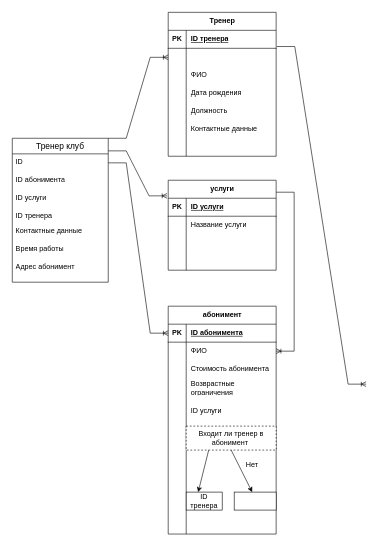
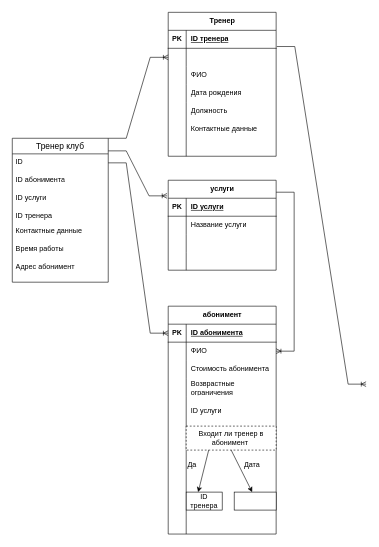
  <mxCell id="0" />
  <mxCell id="1" parent="0" />
  <mxCell id="2" value="Тренер клуб" style="swimlane;fontStyle=0;childLayout=stackLayout;horizontal=1;startSize=26;horizontalStack=0;resizeParent=1;resizeParentMax=0;resizeLast=0;collapsible=1;marginBottom=0;align=center;fontSize=14;" vertex="1" parent="1"><mxGeometry x="20" y="230" width="160" height="240" as="geometry" /></mxCell>
  <mxCell id="3" value="ID" style="text;strokeColor=none;fillColor=none;spacingLeft=4;spacingRight=4;overflow=hidden;rotatable=0;points=[[0,0.5],[1,0.5]];portConstraint=eastwest;fontSize=12;whiteSpace=wrap;html=1;" vertex="1" parent="2"><mxGeometry y="26" width="160" height="30" as="geometry" /></mxCell>
  <mxCell id="4" value="ID абонимента" style="text;strokeColor=none;fillColor=none;spacingLeft=4;spacingRight=4;overflow=hidden;rotatable=0;points=[[0,0.5],[1,0.5]];portConstraint=eastwest;fontSize=12;whiteSpace=wrap;html=1;" vertex="1" parent="2"><mxGeometry y="56" width="160" height="30" as="geometry" /></mxCell>
  <mxCell id="5" value="ID услуги&amp;nbsp;&amp;nbsp;" style="text;strokeColor=none;fillColor=none;spacingLeft=4;spacingRight=4;overflow=hidden;rotatable=0;points=[[0,0.5],[1,0.5]];portConstraint=eastwest;fontSize=12;whiteSpace=wrap;html=1;" vertex="1" parent="2"><mxGeometry y="86" width="160" height="30" as="geometry" /></mxCell>
  <mxCell id="6" value="ID тренера" style="text;strokeColor=none;fillColor=none;spacingLeft=4;spacingRight=4;overflow=hidden;rotatable=0;points=[[0,0.5],[1,0.5]];portConstraint=eastwest;fontSize=12;whiteSpace=wrap;html=1;" vertex="1" parent="2"><mxGeometry y="116" width="160" height="24" as="geometry" /></mxCell>
  <mxCell id="7" value="Контактные данные" style="text;strokeColor=none;fillColor=none;spacingLeft=4;spacingRight=4;overflow=hidden;rotatable=0;points=[[0,0.5],[1,0.5]];portConstraint=eastwest;fontSize=12;whiteSpace=wrap;html=1;" vertex="1" parent="2"><mxGeometry y="140" width="160" height="30" as="geometry" /></mxCell>
  <mxCell id="8" value="&lt;div&gt;Время работы&lt;/div&gt;" style="text;strokeColor=none;fillColor=none;spacingLeft=4;spacingRight=4;overflow=hidden;rotatable=0;points=[[0,0.5],[1,0.5]];portConstraint=eastwest;fontSize=12;whiteSpace=wrap;html=1;" vertex="1" parent="2"><mxGeometry y="170" width="160" height="30" as="geometry" /></mxCell>
  <mxCell id="9" value="Адрес абонимент&amp;nbsp;&amp;nbsp;" style="text;strokeColor=none;fillColor=none;spacingLeft=4;spacingRight=4;overflow=hidden;rotatable=0;points=[[0,0.5],[1,0.5]];portConstraint=eastwest;fontSize=12;whiteSpace=wrap;html=1;" vertex="1" parent="2"><mxGeometry y="200" width="160" height="40" as="geometry" /></mxCell>
  <mxCell id="10" value="Тренер" style="shape=table;startSize=30;container=1;collapsible=1;childLayout=tableLayout;fixedRows=1;rowLines=0;fontStyle=1;align=center;resizeLast=1;html=1;" vertex="1" parent="1"><mxGeometry x="280" y="20" width="180" height="240" as="geometry" /></mxCell>
  <mxCell id="11" value="" style="shape=tableRow;horizontal=0;startSize=0;swimlaneHead=0;swimlaneBody=0;fillColor=none;collapsible=0;dropTarget=0;points=[[0,0.5],[1,0.5]];portConstraint=eastwest;top=0;left=0;right=0;bottom=1;" vertex="1" parent="10"><mxGeometry y="30" width="180" height="30" as="geometry" /></mxCell>
  <mxCell id="12" value="PK" style="shape=partialRectangle;connectable=0;fillColor=none;top=0;left=0;bottom=0;right=0;fontStyle=1;overflow=hidden;whiteSpace=wrap;html=1;" vertex="1" parent="11"><mxGeometry width="30" height="30" as="geometry"><mxRectangle width="30" height="30" as="alternateBounds" /></mxGeometry></mxCell>
  <mxCell id="13" value="ID тренера" style="shape=partialRectangle;connectable=0;fillColor=none;top=0;left=0;bottom=0;right=0;align=left;spacingLeft=6;fontStyle=5;overflow=hidden;whiteSpace=wrap;html=1;" vertex="1" parent="11"><mxGeometry x="30" width="150" height="30" as="geometry"><mxRectangle width="150" height="30" as="alternateBounds" /></mxGeometry></mxCell>
  <mxCell id="14" value="" style="shape=tableRow;horizontal=0;startSize=0;swimlaneHead=0;swimlaneBody=0;fillColor=none;collapsible=0;dropTarget=0;points=[[0,0.5],[1,0.5]];portConstraint=eastwest;top=0;left=0;right=0;bottom=0;" vertex="1" parent="10"><mxGeometry y="60" width="180" height="30" as="geometry" /></mxCell>
  <mxCell id="15" value="" style="shape=partialRectangle;connectable=0;fillColor=none;top=0;left=0;bottom=0;right=0;editable=1;overflow=hidden;whiteSpace=wrap;html=1;" vertex="1" parent="14"><mxGeometry width="30" height="30" as="geometry"><mxRectangle width="30" height="30" as="alternateBounds" /></mxGeometry></mxCell>
  <mxCell id="16" value="" style="shape=partialRectangle;connectable=0;fillColor=none;top=0;left=0;bottom=0;right=0;align=left;spacingLeft=6;overflow=hidden;whiteSpace=wrap;html=1;" vertex="1" parent="14"><mxGeometry x="30" width="150" height="30" as="geometry"><mxRectangle width="150" height="30" as="alternateBounds" /></mxGeometry></mxCell>
  <mxCell id="17" value="" style="shape=tableRow;horizontal=0;startSize=0;swimlaneHead=0;swimlaneBody=0;fillColor=none;collapsible=0;dropTarget=0;points=[[0,0.5],[1,0.5]];portConstraint=eastwest;top=0;left=0;right=0;bottom=0;" vertex="1" parent="10"><mxGeometry y="90" width="180" height="30" as="geometry" /></mxCell>
  <mxCell id="18" value="" style="shape=partialRectangle;connectable=0;fillColor=none;top=0;left=0;bottom=0;right=0;editable=1;overflow=hidden;whiteSpace=wrap;html=1;" vertex="1" parent="17"><mxGeometry width="30" height="30" as="geometry"><mxRectangle width="30" height="30" as="alternateBounds" /></mxGeometry></mxCell>
  <mxCell id="19" value="ФИО" style="shape=partialRectangle;connectable=0;fillColor=none;top=0;left=0;bottom=0;right=0;align=left;spacingLeft=6;overflow=hidden;whiteSpace=wrap;html=1;" vertex="1" parent="17"><mxGeometry x="30" width="150" height="30" as="geometry"><mxRectangle width="150" height="30" as="alternateBounds" /></mxGeometry></mxCell>
  <mxCell id="20" value="" style="shape=tableRow;horizontal=0;startSize=0;swimlaneHead=0;swimlaneBody=0;fillColor=none;collapsible=0;dropTarget=0;points=[[0,0.5],[1,0.5]];portConstraint=eastwest;top=0;left=0;right=0;bottom=0;" vertex="1" parent="10"><mxGeometry y="120" width="180" height="30" as="geometry" /></mxCell>
  <mxCell id="21" value="" style="shape=partialRectangle;connectable=0;fillColor=none;top=0;left=0;bottom=0;right=0;editable=1;overflow=hidden;whiteSpace=wrap;html=1;" vertex="1" parent="20"><mxGeometry width="30" height="30" as="geometry"><mxRectangle width="30" height="30" as="alternateBounds" /></mxGeometry></mxCell>
  <mxCell id="22" value="Дата рождения" style="shape=partialRectangle;connectable=0;fillColor=none;top=0;left=0;bottom=0;right=0;align=left;spacingLeft=6;overflow=hidden;whiteSpace=wrap;html=1;" vertex="1" parent="20"><mxGeometry x="30" width="150" height="30" as="geometry"><mxRectangle width="150" height="30" as="alternateBounds" /></mxGeometry></mxCell>
  <mxCell id="23" value="Должность&amp;nbsp;" style="shape=partialRectangle;connectable=0;fillColor=none;top=0;left=0;bottom=0;right=0;align=left;spacingLeft=6;overflow=hidden;whiteSpace=wrap;html=1;" vertex="1" parent="1"><mxGeometry x="310" y="170" width="150" height="30" as="geometry"><mxRectangle width="150" height="30" as="alternateBounds" /></mxGeometry></mxCell>
  <mxCell id="24" value="Контактные данные" style="shape=partialRectangle;connectable=0;fillColor=none;top=0;left=0;bottom=0;right=0;align=left;spacingLeft=6;overflow=hidden;whiteSpace=wrap;html=1;" vertex="1" parent="1"><mxGeometry x="310" y="200" width="150" height="30" as="geometry"><mxRectangle width="150" height="30" as="alternateBounds" /></mxGeometry></mxCell>
  <mxCell id="25" value="" style="endArrow=none;html=1;rounded=0;" edge="1" parent="1"><mxGeometry width="50" height="50" relative="1" as="geometry"><mxPoint x="310" y="260" as="sourcePoint" /><mxPoint x="310" y="170" as="targetPoint" /></mxGeometry></mxCell>
  <mxCell id="26" value="услуги" style="shape=table;startSize=30;container=1;collapsible=1;childLayout=tableLayout;fixedRows=1;rowLines=0;fontStyle=1;align=center;resizeLast=1;html=1;" vertex="1" parent="1"><mxGeometry x="280" y="300" width="180" height="150" as="geometry" /></mxCell>
  <mxCell id="27" value="" style="shape=tableRow;horizontal=0;startSize=0;swimlaneHead=0;swimlaneBody=0;fillColor=none;collapsible=0;dropTarget=0;points=[[0,0.5],[1,0.5]];portConstraint=eastwest;top=0;left=0;right=0;bottom=1;" vertex="1" parent="26"><mxGeometry y="30" width="180" height="30" as="geometry" /></mxCell>
  <mxCell id="28" value="PK" style="shape=partialRectangle;connectable=0;fillColor=none;top=0;left=0;bottom=0;right=0;fontStyle=1;overflow=hidden;whiteSpace=wrap;html=1;" vertex="1" parent="27"><mxGeometry width="30" height="30" as="geometry"><mxRectangle width="30" height="30" as="alternateBounds" /></mxGeometry></mxCell>
  <mxCell id="29" value="ID услуги" style="shape=partialRectangle;connectable=0;fillColor=none;top=0;left=0;bottom=0;right=0;align=left;spacingLeft=6;fontStyle=5;overflow=hidden;whiteSpace=wrap;html=1;" vertex="1" parent="27"><mxGeometry x="30" width="150" height="30" as="geometry"><mxRectangle width="150" height="30" as="alternateBounds" /></mxGeometry></mxCell>
  <mxCell id="30" value="" style="shape=tableRow;horizontal=0;startSize=0;swimlaneHead=0;swimlaneBody=0;fillColor=none;collapsible=0;dropTarget=0;points=[[0,0.5],[1,0.5]];portConstraint=eastwest;top=0;left=0;right=0;bottom=0;" vertex="1" parent="26"><mxGeometry y="60" width="180" height="30" as="geometry" /></mxCell>
  <mxCell id="31" value="" style="shape=partialRectangle;connectable=0;fillColor=none;top=0;left=0;bottom=0;right=0;editable=1;overflow=hidden;whiteSpace=wrap;html=1;" vertex="1" parent="30"><mxGeometry width="30" height="30" as="geometry"><mxRectangle width="30" height="30" as="alternateBounds" /></mxGeometry></mxCell>
  <mxCell id="32" value="Название услуги" style="shape=partialRectangle;connectable=0;fillColor=none;top=0;left=0;bottom=0;right=0;align=left;spacingLeft=6;overflow=hidden;whiteSpace=wrap;html=1;" vertex="1" parent="30"><mxGeometry x="30" width="150" height="30" as="geometry"><mxRectangle width="150" height="30" as="alternateBounds" /></mxGeometry></mxCell>
  <mxCell id="33" value="" style="shape=tableRow;horizontal=0;startSize=0;swimlaneHead=0;swimlaneBody=0;fillColor=none;collapsible=0;dropTarget=0;points=[[0,0.5],[1,0.5]];portConstraint=eastwest;top=0;left=0;right=0;bottom=0;" vertex="1" parent="26"><mxGeometry y="90" width="180" height="30" as="geometry" /></mxCell>
  <mxCell id="34" value="" style="shape=partialRectangle;connectable=0;fillColor=none;top=0;left=0;bottom=0;right=0;editable=1;overflow=hidden;whiteSpace=wrap;html=1;" vertex="1" parent="33"><mxGeometry width="30" height="30" as="geometry"><mxRectangle width="30" height="30" as="alternateBounds" /></mxGeometry></mxCell>
  <mxCell id="35" value="" style="shape=partialRectangle;connectable=0;fillColor=none;top=0;left=0;bottom=0;right=0;align=left;spacingLeft=6;overflow=hidden;whiteSpace=wrap;html=1;" vertex="1" parent="33"><mxGeometry x="30" width="150" height="30" as="geometry"><mxRectangle width="150" height="30" as="alternateBounds" /></mxGeometry></mxCell>
  <mxCell id="36" value="" style="shape=tableRow;horizontal=0;startSize=0;swimlaneHead=0;swimlaneBody=0;fillColor=none;collapsible=0;dropTarget=0;points=[[0,0.5],[1,0.5]];portConstraint=eastwest;top=0;left=0;right=0;bottom=0;" vertex="1" parent="26"><mxGeometry y="120" width="180" height="30" as="geometry" /></mxCell>
  <mxCell id="37" value="" style="shape=partialRectangle;connectable=0;fillColor=none;top=0;left=0;bottom=0;right=0;editable=1;overflow=hidden;whiteSpace=wrap;html=1;" vertex="1" parent="36"><mxGeometry width="30" height="30" as="geometry"><mxRectangle width="30" height="30" as="alternateBounds" /></mxGeometry></mxCell>
  <mxCell id="38" value="" style="shape=partialRectangle;connectable=0;fillColor=none;top=0;left=0;bottom=0;right=0;align=left;spacingLeft=6;overflow=hidden;whiteSpace=wrap;html=1;" vertex="1" parent="36"><mxGeometry x="30" width="150" height="30" as="geometry"><mxRectangle width="150" height="30" as="alternateBounds" /></mxGeometry></mxCell>
  <mxCell id="39" value="абонимент" style="shape=table;startSize=30;container=1;collapsible=1;childLayout=tableLayout;fixedRows=1;rowLines=0;fontStyle=1;align=center;resizeLast=1;html=1;" vertex="1" parent="1"><mxGeometry x="280" y="510" width="180" height="380" as="geometry" /></mxCell>
  <mxCell id="40" value="" style="shape=tableRow;horizontal=0;startSize=0;swimlaneHead=0;swimlaneBody=0;fillColor=none;collapsible=0;dropTarget=0;points=[[0,0.5],[1,0.5]];portConstraint=eastwest;top=0;left=0;right=0;bottom=1;" vertex="1" parent="39"><mxGeometry y="30" width="180" height="30" as="geometry" /></mxCell>
  <mxCell id="41" value="PK" style="shape=partialRectangle;connectable=0;fillColor=none;top=0;left=0;bottom=0;right=0;fontStyle=1;overflow=hidden;whiteSpace=wrap;html=1;" vertex="1" parent="40"><mxGeometry width="30" height="30" as="geometry"><mxRectangle width="30" height="30" as="alternateBounds" /></mxGeometry></mxCell>
  <mxCell id="42" value="ID абонимента" style="shape=partialRectangle;connectable=0;fillColor=none;top=0;left=0;bottom=0;right=0;align=left;spacingLeft=6;fontStyle=5;overflow=hidden;whiteSpace=wrap;html=1;" vertex="1" parent="40"><mxGeometry x="30" width="150" height="30" as="geometry"><mxRectangle width="150" height="30" as="alternateBounds" /></mxGeometry></mxCell>
  <mxCell id="43" value="" style="shape=tableRow;horizontal=0;startSize=0;swimlaneHead=0;swimlaneBody=0;fillColor=none;collapsible=0;dropTarget=0;points=[[0,0.5],[1,0.5]];portConstraint=eastwest;top=0;left=0;right=0;bottom=0;" vertex="1" parent="39"><mxGeometry y="60" width="180" height="30" as="geometry" /></mxCell>
  <mxCell id="44" value="" style="shape=partialRectangle;connectable=0;fillColor=none;top=0;left=0;bottom=0;right=0;editable=1;overflow=hidden;whiteSpace=wrap;html=1;" vertex="1" parent="43"><mxGeometry width="30" height="30" as="geometry"><mxRectangle width="30" height="30" as="alternateBounds" /></mxGeometry></mxCell>
  <mxCell id="45" value="ФИО" style="shape=partialRectangle;connectable=0;fillColor=none;top=0;left=0;bottom=0;right=0;align=left;spacingLeft=6;overflow=hidden;whiteSpace=wrap;html=1;" vertex="1" parent="43"><mxGeometry x="30" width="150" height="30" as="geometry"><mxRectangle width="150" height="30" as="alternateBounds" /></mxGeometry></mxCell>
  <mxCell id="46" value="" style="shape=tableRow;horizontal=0;startSize=0;swimlaneHead=0;swimlaneBody=0;fillColor=none;collapsible=0;dropTarget=0;points=[[0,0.5],[1,0.5]];portConstraint=eastwest;top=0;left=0;right=0;bottom=0;" vertex="1" parent="39"><mxGeometry y="90" width="180" height="30" as="geometry" /></mxCell>
  <mxCell id="47" value="" style="shape=partialRectangle;connectable=0;fillColor=none;top=0;left=0;bottom=0;right=0;editable=1;overflow=hidden;whiteSpace=wrap;html=1;" vertex="1" parent="46"><mxGeometry width="30" height="30" as="geometry"><mxRectangle width="30" height="30" as="alternateBounds" /></mxGeometry></mxCell>
  <mxCell id="48" value="Стоимость абонимента" style="shape=partialRectangle;connectable=0;fillColor=none;top=0;left=0;bottom=0;right=0;align=left;spacingLeft=6;overflow=hidden;whiteSpace=wrap;html=1;" vertex="1" parent="46"><mxGeometry x="30" width="150" height="30" as="geometry"><mxRectangle width="150" height="30" as="alternateBounds" /></mxGeometry></mxCell>
  <mxCell id="49" value="" style="shape=tableRow;horizontal=0;startSize=0;swimlaneHead=0;swimlaneBody=0;fillColor=none;collapsible=0;dropTarget=0;points=[[0,0.5],[1,0.5]];portConstraint=eastwest;top=0;left=0;right=0;bottom=0;" vertex="1" parent="39"><mxGeometry y="120" width="180" height="30" as="geometry" /></mxCell>
  <mxCell id="50" value="" style="shape=partialRectangle;connectable=0;fillColor=none;top=0;left=0;bottom=0;right=0;editable=1;overflow=hidden;whiteSpace=wrap;html=1;" vertex="1" parent="49"><mxGeometry width="30" height="30" as="geometry"><mxRectangle width="30" height="30" as="alternateBounds" /></mxGeometry></mxCell>
  <mxCell id="51" value="Возврастные ограничения" style="shape=partialRectangle;connectable=0;fillColor=none;top=0;left=0;bottom=0;right=0;align=left;spacingLeft=6;overflow=hidden;whiteSpace=wrap;html=1;" vertex="1" parent="49"><mxGeometry x="30" width="150" height="30" as="geometry"><mxRectangle width="150" height="30" as="alternateBounds" /></mxGeometry></mxCell>
  <mxCell id="52" value="ID услуги" style="shape=partialRectangle;connectable=0;fillColor=none;top=0;left=0;bottom=0;right=0;align=left;spacingLeft=6;overflow=hidden;whiteSpace=wrap;html=1;" vertex="1" parent="1"><mxGeometry x="310" y="670" width="150" height="30" as="geometry"><mxRectangle width="150" height="30" as="alternateBounds" /></mxGeometry></mxCell>
  <mxCell id="53" value="" style="endArrow=none;html=1;rounded=0;" edge="1" parent="1"><mxGeometry width="50" height="50" relative="1" as="geometry"><mxPoint x="310" y="660" as="sourcePoint" /><mxPoint x="310" y="890" as="targetPoint" /></mxGeometry></mxCell>
  <mxCell id="54" value="" style="edgeStyle=entityRelationEdgeStyle;fontSize=12;html=1;endArrow=ERoneToMany;rounded=0;exitX=1;exitY=0.133;exitDx=0;exitDy=0;exitPerimeter=0;" edge="1" parent="1" source="26" target="43"><mxGeometry width="100" height="100" relative="1" as="geometry"><mxPoint x="420" y="490" as="sourcePoint" /><mxPoint x="520" y="390" as="targetPoint" /></mxGeometry></mxCell>
  <mxCell id="55" value="" style="edgeStyle=entityRelationEdgeStyle;fontSize=12;html=1;endArrow=ERoneToMany;rounded=0;exitX=1;exitY=0;exitDx=0;exitDy=0;entryX=0;entryY=0.5;entryDx=0;entryDy=0;" edge="1" parent="1" source="2" target="14"><mxGeometry width="100" height="100" relative="1" as="geometry"><mxPoint x="420" y="390" as="sourcePoint" /><mxPoint x="520" y="290" as="targetPoint" /></mxGeometry></mxCell>
  <mxCell id="56" value="" style="edgeStyle=entityRelationEdgeStyle;fontSize=12;html=1;endArrow=ERoneToMany;rounded=0;entryX=-0.011;entryY=-0.133;entryDx=0;entryDy=0;entryPerimeter=0;" edge="1" parent="1" target="27"><mxGeometry width="100" height="100" relative="1" as="geometry"><mxPoint x="180" y="251" as="sourcePoint" /><mxPoint x="520" y="290" as="targetPoint" /></mxGeometry></mxCell>
  <mxCell id="57" value="" style="edgeStyle=entityRelationEdgeStyle;fontSize=12;html=1;endArrow=ERoneToMany;rounded=0;exitX=1;exitY=0.5;exitDx=0;exitDy=0;entryX=0;entryY=0.5;entryDx=0;entryDy=0;" edge="1" parent="1" source="3" target="40"><mxGeometry width="100" height="100" relative="1" as="geometry"><mxPoint x="420" y="390" as="sourcePoint" /><mxPoint x="520" y="290" as="targetPoint" /></mxGeometry></mxCell>
  <mxCell id="58" value="Входит ли тренер в абонимент&amp;nbsp;" style="whiteSpace=wrap;html=1;align=center;dashed=1;" vertex="1" parent="1"><mxGeometry x="310" y="710" width="150" height="40" as="geometry" /></mxCell>
  <mxCell id="59" value="" style="endArrow=classic;html=1;rounded=0;exitX=0.25;exitY=1;exitDx=0;exitDy=0;" edge="1" parent="1" source="58"><mxGeometry width="50" height="50" relative="1" as="geometry"><mxPoint x="450" y="610" as="sourcePoint" /><mxPoint x="330" y="820" as="targetPoint" /></mxGeometry></mxCell>
  <mxCell id="60" value="" style="rounded=0;whiteSpace=wrap;html=1;" vertex="1" parent="1"><mxGeometry x="310" y="820" width="60" height="30" as="geometry" /></mxCell>
+ <mxCell id="61" value="Да" style="text;html=1;align=center;verticalAlign=middle;whiteSpace=wrap;rounded=0;" vertex="1" parent="1"><mxGeometry x="290" y="760" width="60" height="30" as="geometry" /></mxCell>
  <mxCell id="62" value="ID тренера" style="text;html=1;align=center;verticalAlign=middle;whiteSpace=wrap;rounded=0;" vertex="1" parent="1"><mxGeometry x="310" y="820" width="60" height="30" as="geometry" /></mxCell>
  <mxCell id="63" value="" style="endArrow=classic;html=1;rounded=0;exitX=0.5;exitY=1;exitDx=0;exitDy=0;" edge="1" parent="1" source="58"><mxGeometry width="50" height="50" relative="1" as="geometry"><mxPoint x="410" y="760" as="sourcePoint" /><mxPoint x="420" y="820" as="targetPoint" /></mxGeometry></mxCell>
  <mxCell id="64" value="" style="rounded=0;whiteSpace=wrap;html=1;" vertex="1" parent="1"><mxGeometry x="390" y="820" width="70" height="30" as="geometry" /></mxCell>
- <mxCell id="65" value="Нет" style="text;html=1;align=center;verticalAlign=middle;whiteSpace=wrap;rounded=0;" vertex="1" parent="1"><mxGeometry x="390" y="760" width="60" height="30" as="geometry" /></mxCell>
+ <mxCell id="65" value="Дата" style="text;html=1;align=center;verticalAlign=middle;whiteSpace=wrap;rounded=0;" vertex="1" parent="1"><mxGeometry x="390" y="760" width="60" height="30" as="geometry" /></mxCell>
  <mxCell id="66" value="" style="edgeStyle=entityRelationEdgeStyle;fontSize=12;html=1;endArrow=ERoneToMany;rounded=0;exitX=1.006;exitY=-0.1;exitDx=0;exitDy=0;exitPerimeter=0;" edge="1" parent="1" source="14"><mxGeometry width="100" height="100" relative="1" as="geometry"><mxPoint x="470" y="330" as="sourcePoint" /><mxPoint x="610" y="640" as="targetPoint" /></mxGeometry></mxCell>
